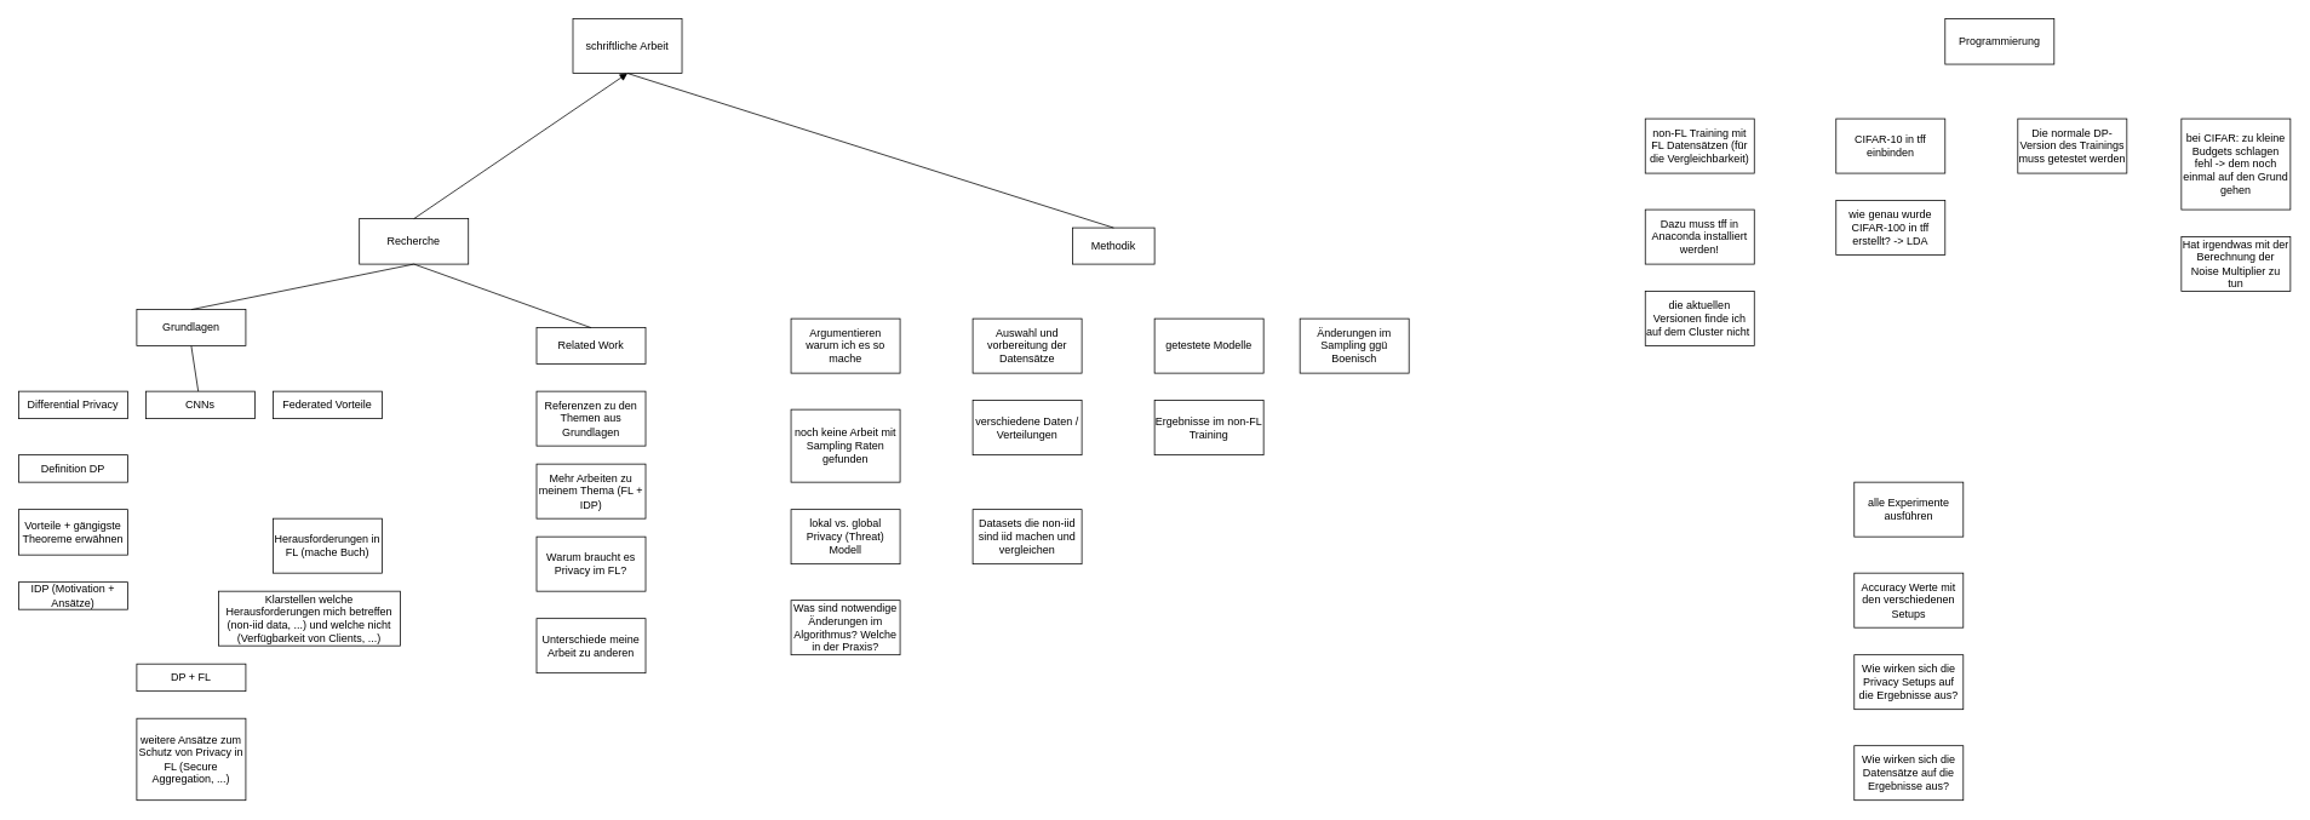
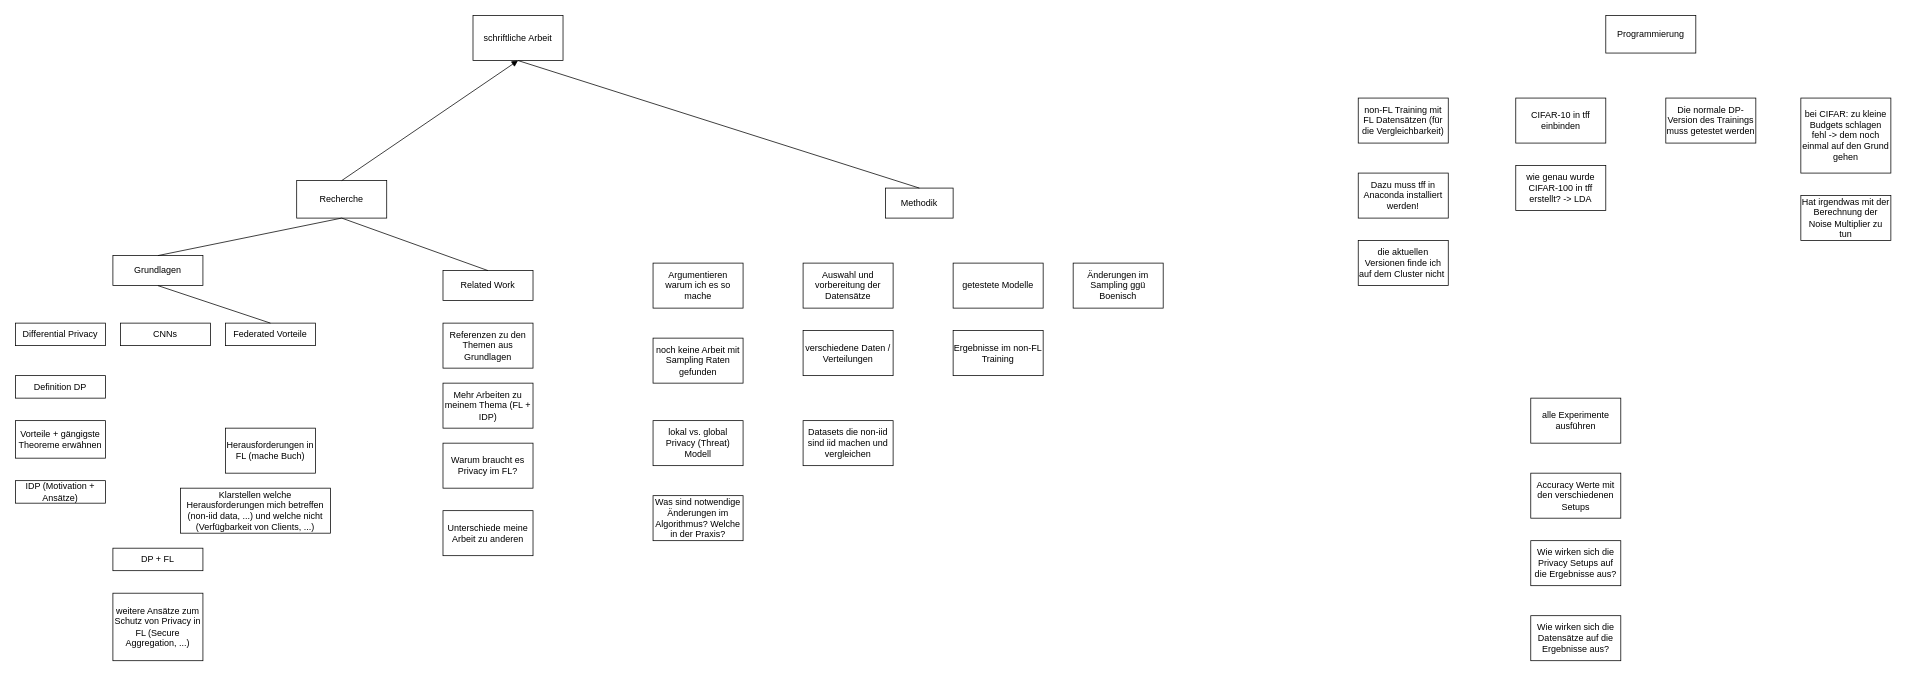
  <mxCell id="0" />
  <mxCell id="1" parent="0" />
  <mxCell id="2" value="Programmierung" style="rounded=0;whiteSpace=wrap;html=1;" vertex="1" parent="1"><mxGeometry x="2140" y="20" width="120" height="50" as="geometry" /></mxCell>
  <mxCell id="3" value="Recherche" style="rounded=0;whiteSpace=wrap;html=1;" vertex="1" parent="1"><mxGeometry x="395" y="240" width="120" height="50" as="geometry" /></mxCell>
  <mxCell id="4" value="Related Work" style="rounded=0;whiteSpace=wrap;html=1;" vertex="1" parent="1"><mxGeometry x="590" y="360" width="120" height="40" as="geometry" /></mxCell>
  <mxCell id="5" value="" style="endArrow=none;html=1;rounded=0;entryX=0.5;entryY=1;entryDx=0;entryDy=0;exitX=0.5;exitY=0;exitDx=0;exitDy=0;" edge="1" parent="1" source="4" target="3"><mxGeometry width="50" height="50" relative="1" as="geometry"><mxPoint x="245" y="600" as="sourcePoint" /><mxPoint x="295" y="550" as="targetPoint" /></mxGeometry></mxCell>
  <mxCell id="6" value="Grundlagen" style="rounded=0;whiteSpace=wrap;html=1;" vertex="1" parent="1"><mxGeometry x="150" y="340" width="120" height="40" as="geometry" /></mxCell>
  <mxCell id="7" value="" style="endArrow=none;html=1;rounded=0;entryX=0.5;entryY=1;entryDx=0;entryDy=0;exitX=0.5;exitY=0;exitDx=0;exitDy=0;" edge="1" parent="1" source="6" target="3"><mxGeometry width="50" height="50" relative="1" as="geometry"><mxPoint x="245" y="600" as="sourcePoint" /><mxPoint x="295" y="550" as="targetPoint" /></mxGeometry></mxCell>
  <mxCell id="8" value="Definition DP" style="rounded=0;whiteSpace=wrap;html=1;" vertex="1" parent="1"><mxGeometry x="20" y="500" width="120" height="30" as="geometry" /></mxCell>
  <mxCell id="9" value="Vorteile + gängigste Theoreme erwähnen" style="rounded=0;whiteSpace=wrap;html=1;" vertex="1" parent="1"><mxGeometry x="20" y="560" width="120" height="50" as="geometry" /></mxCell>
  <mxCell id="10" value="Differential Privacy" style="rounded=0;whiteSpace=wrap;html=1;" vertex="1" parent="1"><mxGeometry x="20" y="430" width="120" height="30" as="geometry" /></mxCell>
  <mxCell id="11" value="Federated Vorteile" style="rounded=0;whiteSpace=wrap;html=1;" vertex="1" parent="1"><mxGeometry x="300" y="430" width="120" height="30" as="geometry" /></mxCell>
- <mxCell id="12" value="" style="endArrow=none;html=1;rounded=0;exitX=0.5;exitY=1;exitDx=0;exitDy=0;" edge="1" parent="1" source="6" target="44"><mxGeometry width="50" height="50" relative="1" as="geometry"><mxPoint x="410" y="420" as="sourcePoint" /><mxPoint x="460" y="370" as="targetPoint" /></mxGeometry></mxCell>
+ <mxCell id="12" value="" style="endArrow=none;html=1;rounded=0;exitX=0.5;exitY=1;exitDx=0;exitDy=0;entryX=0.5;entryY=0;entryDx=0;entryDy=0;" edge="1" parent="1" source="6" target="11"><mxGeometry width="50" height="50" relative="1" as="geometry"><mxPoint x="410" y="420" as="sourcePoint" /><mxPoint x="460" y="370" as="targetPoint" /></mxGeometry></mxCell>
  <mxCell id="13" value="Herausforderungen in FL (mache Buch)" style="rounded=0;whiteSpace=wrap;html=1;" vertex="1" parent="1"><mxGeometry x="300" y="570" width="120" height="60" as="geometry" /></mxCell>
  <mxCell id="14" value="Mehr Arbeiten zu meinem Thema (FL + IDP)" style="rounded=0;whiteSpace=wrap;html=1;" vertex="1" parent="1"><mxGeometry x="590" y="510" width="120" height="60" as="geometry" /></mxCell>
  <mxCell id="15" value="IDP (Motivation + Ansätze)" style="rounded=0;whiteSpace=wrap;html=1;" vertex="1" parent="1"><mxGeometry x="20" y="640" width="120" height="30" as="geometry" /></mxCell>
  <mxCell id="16" value="DP + FL" style="rounded=0;whiteSpace=wrap;html=1;" vertex="1" parent="1"><mxGeometry x="150" y="730" width="120" height="30" as="geometry" /></mxCell>
  <mxCell id="17" value="weitere Ansätze zum Schutz von Privacy in FL (Secure Aggregation, ...)" style="rounded=0;whiteSpace=wrap;html=1;" vertex="1" parent="1"><mxGeometry x="150" y="790" width="120" height="90" as="geometry" /></mxCell>
  <mxCell id="18" value="Referenzen zu den Themen aus Grundlagen" style="rounded=0;whiteSpace=wrap;html=1;" vertex="1" parent="1"><mxGeometry x="590" y="430" width="120" height="60" as="geometry" /></mxCell>
  <mxCell id="19" value="Klarstellen welche Herausforderungen mich betreffen (non-iid data, ...) und welche nicht (Verfügbarkeit von Clients, ...)" style="rounded=0;whiteSpace=wrap;html=1;" vertex="1" parent="1"><mxGeometry x="240" y="650" width="200" height="60" as="geometry" /></mxCell>
  <mxCell id="20" value="Methodik" style="rounded=0;whiteSpace=wrap;html=1;" vertex="1" parent="1"><mxGeometry x="1180" y="250" width="90" height="40" as="geometry" /></mxCell>
  <mxCell id="21" value="schriftliche Arbeit" style="rounded=0;whiteSpace=wrap;html=1;" vertex="1" parent="1"><mxGeometry x="630" y="20" width="120" height="60" as="geometry" /></mxCell>
  <mxCell id="22" value="" style="endArrow=block;html=1;rounded=0;entryX=0.5;entryY=1;entryDx=0;entryDy=0;exitX=0.5;exitY=0;exitDx=0;exitDy=0;" edge="1" parent="1" source="3" target="21"><mxGeometry width="50" height="50" relative="1" as="geometry"><mxPoint x="660" y="500" as="sourcePoint" /><mxPoint x="710" y="450" as="targetPoint" /></mxGeometry></mxCell>
  <mxCell id="23" value="" style="endArrow=none;html=1;rounded=0;entryX=0.5;entryY=1;entryDx=0;entryDy=0;exitX=0.5;exitY=0;exitDx=0;exitDy=0;" edge="1" parent="1" source="20" target="21"><mxGeometry width="50" height="50" relative="1" as="geometry"><mxPoint x="740" y="240" as="sourcePoint" /><mxPoint x="790" y="190" as="targetPoint" /></mxGeometry></mxCell>
  <mxCell id="24" value="Argumentieren warum ich es so mache" style="rounded=0;whiteSpace=wrap;html=1;" vertex="1" parent="1"><mxGeometry x="870" y="350" width="120" height="60" as="geometry" /></mxCell>
- <mxCell id="25" value="noch keine Arbeit mit Sampling Raten gefunden" style="rounded=0;whiteSpace=wrap;html=1;" vertex="1" parent="1"><mxGeometry x="870" y="450" width="120" height="80" as="geometry" /></mxCell>
+ <mxCell id="25" value="noch keine Arbeit mit Sampling Raten gefunden" style="rounded=0;whiteSpace=wrap;html=1;" vertex="1" parent="1"><mxGeometry x="870" y="450" width="120" height="60" as="geometry" /></mxCell>
  <mxCell id="26" value="lokal vs. global Privacy (Threat) Modell" style="rounded=0;whiteSpace=wrap;html=1;" vertex="1" parent="1"><mxGeometry x="870" y="560" width="120" height="60" as="geometry" /></mxCell>
  <mxCell id="27" value="Was sind notwendige Änderungen im Algorithmus? Welche in der Praxis?" style="rounded=0;whiteSpace=wrap;html=1;" vertex="1" parent="1"><mxGeometry x="870" y="660" width="120" height="60" as="geometry" /></mxCell>
  <mxCell id="28" value="Auswahl und vorbereitung der Datensätze" style="rounded=0;whiteSpace=wrap;html=1;" vertex="1" parent="1"><mxGeometry x="1070" y="350" width="120" height="60" as="geometry" /></mxCell>
  <mxCell id="29" value="getestete Modelle" style="rounded=0;whiteSpace=wrap;html=1;" vertex="1" parent="1"><mxGeometry x="1270" y="350" width="120" height="60" as="geometry" /></mxCell>
  <mxCell id="30" value="verschiedene Daten / Verteilungen" style="rounded=0;whiteSpace=wrap;html=1;" vertex="1" parent="1"><mxGeometry x="1070" y="440" width="120" height="60" as="geometry" /></mxCell>
  <mxCell id="31" value="Ergebnisse im non-FL Training" style="rounded=0;whiteSpace=wrap;html=1;" vertex="1" parent="1"><mxGeometry x="1270" y="440" width="120" height="60" as="geometry" /></mxCell>
  <mxCell id="32" value="non-FL Training mit FL Datensätzen (für die Vergleichbarkeit)" style="rounded=0;whiteSpace=wrap;html=1;" vertex="1" parent="1"><mxGeometry x="1810" y="130" width="120" height="60" as="geometry" /></mxCell>
  <mxCell id="33" value="Dazu muss tff in Anaconda installiert werden!" style="rounded=0;whiteSpace=wrap;html=1;" vertex="1" parent="1"><mxGeometry x="1810" y="230" width="120" height="60" as="geometry" /></mxCell>
  <mxCell id="34" value="die aktuellen Versionen finde ich auf dem Cluster nicht&amp;nbsp;" style="rounded=0;whiteSpace=wrap;html=1;" vertex="1" parent="1"><mxGeometry x="1810" y="320" width="120" height="60" as="geometry" /></mxCell>
  <mxCell id="35" value="Die normale DP-Version des Trainings muss getestet werden" style="rounded=0;whiteSpace=wrap;html=1;" vertex="1" parent="1"><mxGeometry x="2220" y="130" width="120" height="60" as="geometry" /></mxCell>
  <mxCell id="36" value="bei CIFAR: zu kleine Budgets schlagen fehl -&amp;gt; dem noch einmal auf den Grund gehen" style="rounded=0;whiteSpace=wrap;html=1;" vertex="1" parent="1"><mxGeometry x="2400" y="130" width="120" height="100" as="geometry" /></mxCell>
  <mxCell id="37" value="Hat irgendwas mit der Berechnung der Noise Multiplier zu tun" style="rounded=0;whiteSpace=wrap;html=1;" vertex="1" parent="1"><mxGeometry x="2400" y="260" width="120" height="60" as="geometry" /></mxCell>
  <mxCell id="38" value="alle Experimente ausführen" style="rounded=0;whiteSpace=wrap;html=1;" vertex="1" parent="1"><mxGeometry x="2040" y="530" width="120" height="60" as="geometry" /></mxCell>
  <mxCell id="39" value="Accuracy Werte mit den verschiedenen Setups" style="rounded=0;whiteSpace=wrap;html=1;" vertex="1" parent="1"><mxGeometry x="2040" y="630" width="120" height="60" as="geometry" /></mxCell>
  <mxCell id="40" value="Wie wirken sich die Privacy Setups auf die Ergebnisse aus?" style="rounded=0;whiteSpace=wrap;html=1;" vertex="1" parent="1"><mxGeometry x="2040" y="720" width="120" height="60" as="geometry" /></mxCell>
  <mxCell id="41" value="Wie wirken sich die Datensätze auf die Ergebnisse aus?" style="rounded=0;whiteSpace=wrap;html=1;" vertex="1" parent="1"><mxGeometry x="2040" y="820" width="120" height="60" as="geometry" /></mxCell>
  <mxCell id="42" value="CIFAR-10 in tff einbinden" style="rounded=0;whiteSpace=wrap;html=1;" vertex="1" parent="1"><mxGeometry x="2020" y="130" width="120" height="60" as="geometry" /></mxCell>
  <mxCell id="43" value="wie genau wurde CIFAR-100 in tff erstellt? -&amp;gt; LDA" style="rounded=0;whiteSpace=wrap;html=1;" vertex="1" parent="1"><mxGeometry x="2020" y="220" width="120" height="60" as="geometry" /></mxCell>
  <mxCell id="44" value="CNNs" style="rounded=0;whiteSpace=wrap;html=1;" vertex="1" parent="1"><mxGeometry x="160" y="430" width="120" height="30" as="geometry" /></mxCell>
  <mxCell id="45" value="Warum braucht es Privacy im FL?" style="rounded=0;whiteSpace=wrap;html=1;" vertex="1" parent="1"><mxGeometry x="590" y="590" width="120" height="60" as="geometry" /></mxCell>
  <mxCell id="46" value="Unterschiede meine Arbeit zu anderen" style="rounded=0;whiteSpace=wrap;html=1;" vertex="1" parent="1"><mxGeometry x="590" y="680" width="120" height="60" as="geometry" /></mxCell>
  <mxCell id="47" value="Änderungen im Sampling ggü Boenisch" style="rounded=0;whiteSpace=wrap;html=1;" vertex="1" parent="1"><mxGeometry x="1430" y="350" width="120" height="60" as="geometry" /></mxCell>
  <mxCell id="48" value="Datasets die non-iid sind iid machen und vergleichen" style="rounded=0;whiteSpace=wrap;html=1;" vertex="1" parent="1"><mxGeometry x="1070" y="560" width="120" height="60" as="geometry" /></mxCell>
